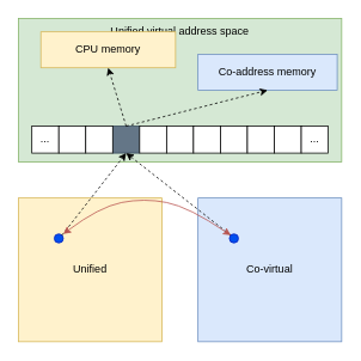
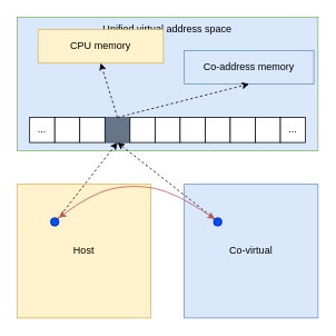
  <mxCell id="0" />
  <mxCell id="1" parent="0" />
- <mxCell id="2" value="&lt;p style=&quot;line-height: 120%&quot;&gt;Unified virtual address space&lt;/p&gt;&lt;p style=&quot;line-height: 120%&quot;&gt;&lt;br&gt;&lt;/p&gt;&lt;p style=&quot;line-height: 120%&quot;&gt;&lt;br&gt;&lt;/p&gt;&lt;p style=&quot;line-height: 120%&quot;&gt;&lt;br&gt;&lt;/p&gt;&lt;p style=&quot;line-height: 120%&quot;&gt;&lt;br&gt;&lt;/p&gt;&lt;p style=&quot;line-height: 120%&quot;&gt;&lt;br&gt;&lt;/p&gt;" style="rounded=0;whiteSpace=wrap;html=1;fillColor=#d5e8d4;strokeColor=#82b366;" parent="1" vertex="1"><mxGeometry x="20" y="20" width="360" height="160" as="geometry" /></mxCell>
- <mxCell id="3" value="Unified" style="rounded=0;whiteSpace=wrap;html=1;fillColor=#fff2cc;strokeColor=#d6b656;" parent="1" vertex="1"><mxGeometry x="20" y="220" width="160" height="160" as="geometry" /></mxCell>
+ <mxCell id="2" value="&lt;p style=&quot;line-height: 120%&quot;&gt;Unified virtual address space&lt;/p&gt;&lt;p style=&quot;line-height: 120%&quot;&gt;&lt;br&gt;&lt;/p&gt;&lt;p style=&quot;line-height: 120%&quot;&gt;&lt;br&gt;&lt;/p&gt;&lt;p style=&quot;line-height: 120%&quot;&gt;&lt;br&gt;&lt;/p&gt;&lt;p style=&quot;line-height: 120%&quot;&gt;&lt;br&gt;&lt;/p&gt;&lt;p style=&quot;line-height: 120%&quot;&gt;&lt;br&gt;&lt;/p&gt;" style="rounded=0;whiteSpace=wrap;html=1;fillColor=#dae8fc;strokeColor=#82b366;" parent="1" vertex="1"><mxGeometry x="20" y="20" width="360" height="160" as="geometry" /></mxCell>
+ <mxCell id="3" value="Host" style="rounded=0;whiteSpace=wrap;html=1;fillColor=#fff2cc;strokeColor=#d6b656;" parent="1" vertex="1"><mxGeometry x="20" y="220" width="160" height="160" as="geometry" /></mxCell>
  <mxCell id="4" value="Co-virtual" style="rounded=0;whiteSpace=wrap;html=1;fillColor=#dae8fc;strokeColor=#6c8ebf;" parent="1" vertex="1"><mxGeometry x="220" y="220" width="160" height="160" as="geometry" /></mxCell>
  <mxCell id="5" value="" style="ellipse;whiteSpace=wrap;html=1;fillColor=#0050ef;strokeColor=#001DBC;fontColor=#ffffff;" parent="1" vertex="1"><mxGeometry x="60" y="260" width="10" height="10" as="geometry" /></mxCell>
  <mxCell id="6" value="" style="ellipse;whiteSpace=wrap;html=1;fillColor=#0050ef;strokeColor=#001DBC;fontColor=#ffffff;" parent="1" vertex="1"><mxGeometry x="255" y="260" width="10" height="10" as="geometry" /></mxCell>
  <mxCell id="7" value="" style="whiteSpace=wrap;html=1;aspect=fixed;fillColor=#647687;strokeColor=#314354;fontColor=#ffffff;" parent="1" vertex="1"><mxGeometry x="125" y="140" width="30" height="30" as="geometry" /></mxCell>
  <mxCell id="8" value="..." style="whiteSpace=wrap;html=1;aspect=fixed;" parent="1" vertex="1"><mxGeometry x="35" y="140" width="30" height="30" as="geometry" /></mxCell>
  <mxCell id="9" value="" style="whiteSpace=wrap;html=1;aspect=fixed;" parent="1" vertex="1"><mxGeometry x="65" y="140" width="30" height="30" as="geometry" /></mxCell>
  <mxCell id="10" value="" style="whiteSpace=wrap;html=1;aspect=fixed;" parent="1" vertex="1"><mxGeometry x="95" y="140" width="30" height="30" as="geometry" /></mxCell>
  <mxCell id="11" value="" style="whiteSpace=wrap;html=1;aspect=fixed;" parent="1" vertex="1"><mxGeometry x="155" y="140" width="30" height="30" as="geometry" /></mxCell>
  <mxCell id="12" value="" style="whiteSpace=wrap;html=1;aspect=fixed;" parent="1" vertex="1"><mxGeometry x="185" y="140" width="30" height="30" as="geometry" /></mxCell>
  <mxCell id="13" value="" style="whiteSpace=wrap;html=1;aspect=fixed;" parent="1" vertex="1"><mxGeometry x="215" y="140" width="30" height="30" as="geometry" /></mxCell>
  <mxCell id="14" value="" style="whiteSpace=wrap;html=1;aspect=fixed;" parent="1" vertex="1"><mxGeometry x="245" y="140" width="30" height="30" as="geometry" /></mxCell>
  <mxCell id="15" value="" style="whiteSpace=wrap;html=1;aspect=fixed;" parent="1" vertex="1"><mxGeometry x="275" y="140" width="30" height="30" as="geometry" /></mxCell>
  <mxCell id="16" value="" style="whiteSpace=wrap;html=1;aspect=fixed;" parent="1" vertex="1"><mxGeometry x="305" y="140" width="30" height="30" as="geometry" /></mxCell>
  <mxCell id="17" value="..." style="whiteSpace=wrap;html=1;aspect=fixed;" parent="1" vertex="1"><mxGeometry x="335" y="140" width="30" height="30" as="geometry" /></mxCell>
  <mxCell id="18" value="" style="endArrow=classic;html=1;exitX=1;exitY=0;exitDx=0;exitDy=0;entryX=0.5;entryY=1;entryDx=0;entryDy=0;dashed=1;" parent="1" source="5" target="7" edge="1"><mxGeometry width="50" height="50" relative="1" as="geometry"><mxPoint x="80" y="240" as="sourcePoint" /><mxPoint x="130" y="190" as="targetPoint" /></mxGeometry></mxCell>
  <mxCell id="19" value="" style="endArrow=classic;html=1;entryX=0.5;entryY=1;entryDx=0;entryDy=0;exitX=0;exitY=0;exitDx=0;exitDy=0;dashed=1;" parent="1" source="6" target="7" edge="1"><mxGeometry width="50" height="50" relative="1" as="geometry"><mxPoint x="87.071" y="272.929" as="sourcePoint" /><mxPoint x="145" y="180" as="targetPoint" /></mxGeometry></mxCell>
  <mxCell id="20" value="" style="curved=1;endArrow=classic;html=1;entryX=0;entryY=0;entryDx=0;entryDy=0;fillColor=#f8cecc;strokeColor=#b85450;startArrow=classic;startFill=1;" parent="1" target="6" edge="1"><mxGeometry width="50" height="50" relative="1" as="geometry"><mxPoint x="70" y="260" as="sourcePoint" /><mxPoint x="200" y="260" as="targetPoint" /><Array as="points"><mxPoint x="110" y="230" /><mxPoint x="160" y="220" /><mxPoint x="210" y="230" /></Array></mxGeometry></mxCell>
  <mxCell id="21" value="CPU memory" style="rounded=0;whiteSpace=wrap;html=1;fillColor=#fff2cc;strokeColor=#d6b656;" parent="1" vertex="1"><mxGeometry x="45" y="35" width="150" height="40" as="geometry" /></mxCell>
  <mxCell id="22" value="Co-address memory" style="rounded=0;whiteSpace=wrap;html=1;fillColor=#dae8fc;strokeColor=#6c8ebf;" parent="1" vertex="1"><mxGeometry x="220" y="60" width="155" height="40" as="geometry" /></mxCell>
  <mxCell id="23" value="" style="endArrow=classic;html=1;exitX=0.5;exitY=0;exitDx=0;exitDy=0;entryX=0.5;entryY=1;entryDx=0;entryDy=0;dashed=1;" parent="1" source="7" target="21" edge="1"><mxGeometry width="50" height="50" relative="1" as="geometry"><mxPoint x="44.266" y="185.734" as="sourcePoint" /><mxPoint x="115.73" y="94.27" as="targetPoint" /></mxGeometry></mxCell>
  <mxCell id="24" value="" style="endArrow=classic;html=1;exitX=0.5;exitY=0;exitDx=0;exitDy=0;entryX=0.5;entryY=1;entryDx=0;entryDy=0;dashed=1;" parent="1" source="7" target="22" edge="1"><mxGeometry width="50" height="50" relative="1" as="geometry"><mxPoint x="150" y="150" as="sourcePoint" /><mxPoint x="110" y="70" as="targetPoint" /></mxGeometry></mxCell>
